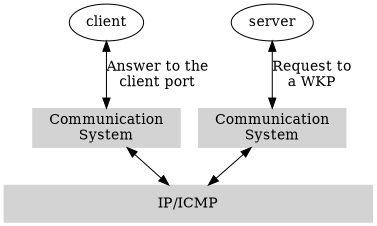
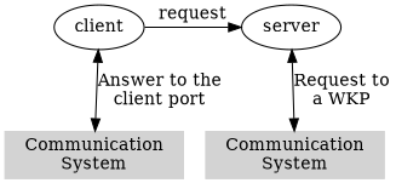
  digraph {
    node [color=lightgrey shape=box style=filled]
    edge [dir=both]
    client [color="" shape="" style=""]
    server [color="" shape="" style=""]
    n3 [label="Communication\nSystem" width=2]
    n4 [label="Communication\nSystem" width=2]
-   "IP/ICMP" [width=5]
    subgraph sub_1 {
      rank=same
      client
      server
    }
+   client -> server [label=request dir=""]
    client -> n3 [label="Answer to the\nclient port"]
    server -> n4 [label="Request to\na WKP"]
-   n3 -> "IP/ICMP"
-   n4 -> "IP/ICMP"
  }
